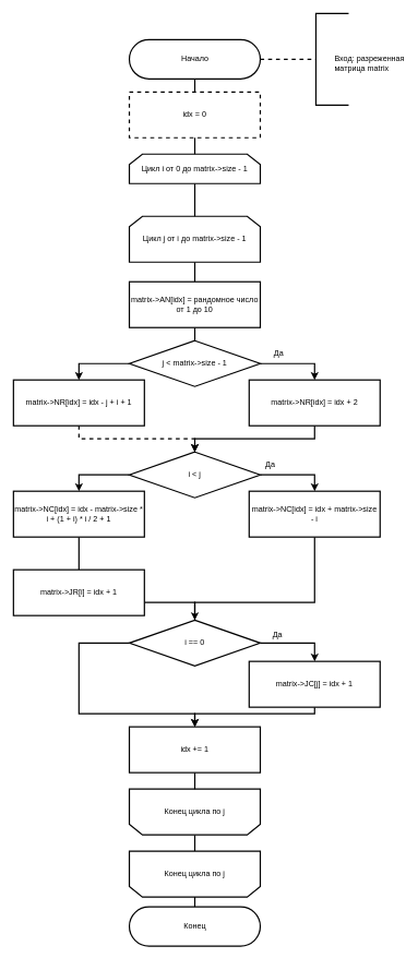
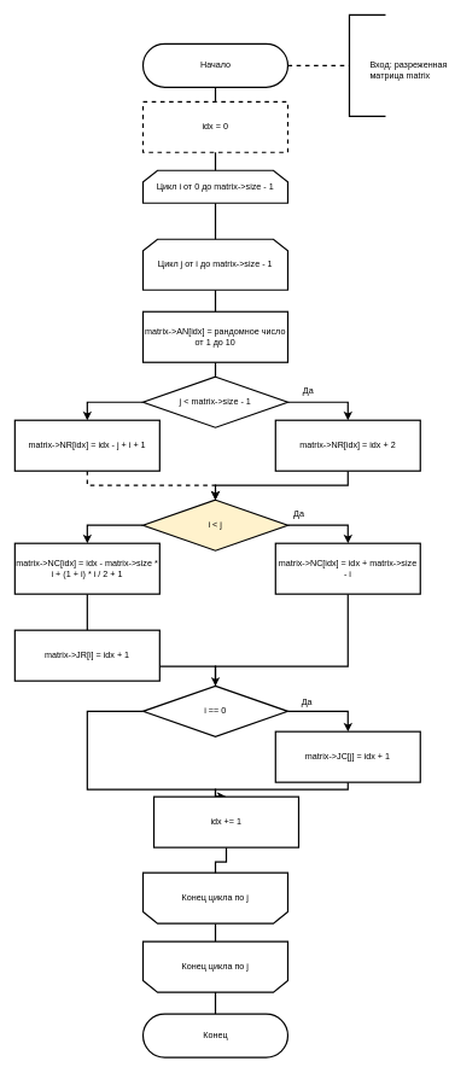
  <mxCell id="0" />
  <mxCell id="1" parent="0" />
  <mxCell id="2" style="edgeStyle=orthogonalEdgeStyle;rounded=0;orthogonalLoop=1;jettySize=auto;html=1;exitX=0.5;exitY=1;exitDx=0;exitDy=0;entryX=0.5;entryY=0;entryDx=0;entryDy=0;endArrow=none;endFill=0;strokeWidth=2;" edge="1" parent="1" source="3"><mxGeometry relative="1" as="geometry"><mxPoint x="297" y="339" as="targetPoint" /></mxGeometry></mxCell>
  <mxCell id="3" value="Цикл i от 0 до matrix-&amp;gt;size - 1" style="shape=loopLimit;whiteSpace=wrap;html=1;strokeWidth=2;" vertex="1" parent="1"><mxGeometry x="197" y="235" width="200" height="45" as="geometry" /></mxCell>
  <mxCell id="4" style="edgeStyle=orthogonalEdgeStyle;rounded=0;orthogonalLoop=1;jettySize=auto;html=1;strokeWidth=2;endArrow=classic;endFill=1;exitX=1;exitY=0.5;exitDx=0;exitDy=0;" edge="1" parent="1" source="6" target="8"><mxGeometry relative="1" as="geometry"><Array as="points"><mxPoint x="480" y="555" /></Array></mxGeometry></mxCell>
  <mxCell id="5" style="edgeStyle=orthogonalEdgeStyle;rounded=0;orthogonalLoop=1;jettySize=auto;html=1;strokeWidth=2;endArrow=classic;endFill=1;" edge="1" parent="1" source="6" target="32"><mxGeometry relative="1" as="geometry"><Array as="points"><mxPoint x="120" y="555" /></Array></mxGeometry></mxCell>
  <mxCell id="6" value="j &amp;lt; matrix-&amp;gt;size - 1" style="rhombus;whiteSpace=wrap;html=1;strokeWidth=2;" vertex="1" parent="1"><mxGeometry x="197" y="520" width="200" height="70" as="geometry" /></mxCell>
  <mxCell id="7" style="edgeStyle=orthogonalEdgeStyle;rounded=0;orthogonalLoop=1;jettySize=auto;html=1;strokeWidth=2;endArrow=classic;endFill=1;" edge="1" parent="1" source="8" target="11"><mxGeometry relative="1" as="geometry" /></mxCell>
  <mxCell id="8" value="&lt;font style=&quot;font-size: 12px&quot;&gt;matrix-&amp;gt;NR[idx] = idx + 2&lt;br&gt;&lt;/font&gt;" style="rounded=0;whiteSpace=wrap;html=1;strokeWidth=2;" vertex="1" parent="1"><mxGeometry x="380" y="580" width="200" height="70" as="geometry" /></mxCell>
  <mxCell id="9" style="edgeStyle=orthogonalEdgeStyle;rounded=0;orthogonalLoop=1;jettySize=auto;html=1;strokeWidth=2;endArrow=classic;endFill=1;exitX=1;exitY=0.5;exitDx=0;exitDy=0;entryX=0.5;entryY=0;entryDx=0;entryDy=0;" edge="1" parent="1" source="11" target="13"><mxGeometry relative="1" as="geometry"><Array as="points"><mxPoint x="480" y="725" /></Array><mxPoint x="460" y="847" as="targetPoint" /></mxGeometry></mxCell>
  <mxCell id="10" style="edgeStyle=orthogonalEdgeStyle;rounded=0;orthogonalLoop=1;jettySize=auto;html=1;entryX=0.5;entryY=0;entryDx=0;entryDy=0;strokeWidth=2;endArrow=classic;endFill=1;" edge="1" parent="1" source="11" target="34"><mxGeometry relative="1" as="geometry"><Array as="points"><mxPoint x="120" y="725" /></Array></mxGeometry></mxCell>
- <mxCell id="11" value="i &amp;lt; j" style="rhombus;whiteSpace=wrap;html=1;strokeWidth=2;" vertex="1" parent="1"><mxGeometry x="197" y="690" width="200" height="70" as="geometry" /></mxCell>
+ <mxCell id="11" value="i &amp;lt; j" style="rhombus;whiteSpace=wrap;html=1;strokeWidth=2;fillColor=#fff2cc;" vertex="1" parent="1"><mxGeometry x="197" y="690" width="200" height="70" as="geometry" /></mxCell>
  <mxCell id="12" style="edgeStyle=orthogonalEdgeStyle;rounded=0;orthogonalLoop=1;jettySize=auto;html=1;entryX=0.5;entryY=0;entryDx=0;entryDy=0;strokeWidth=2;endArrow=classic;endFill=1;" edge="1" parent="1" source="13" target="18"><mxGeometry relative="1" as="geometry"><Array as="points"><mxPoint x="480" y="920" /><mxPoint x="297" y="920" /></Array></mxGeometry></mxCell>
  <mxCell id="13" value="&lt;font style=&quot;font-size: 12px&quot;&gt;matrix-&amp;gt;NC[idx] = idx + matrix-&amp;gt;size - i&lt;br&gt;&lt;/font&gt;" style="rounded=0;whiteSpace=wrap;html=1;strokeWidth=2;" vertex="1" parent="1"><mxGeometry x="380" y="750" width="200" height="70" as="geometry" /></mxCell>
  <mxCell id="14" style="edgeStyle=orthogonalEdgeStyle;rounded=0;orthogonalLoop=1;jettySize=auto;html=1;strokeWidth=2;endArrow=none;endFill=0;" edge="1" parent="1" source="15" target="42"><mxGeometry relative="1" as="geometry" /></mxCell>
  <mxCell id="15" value="Конец цикла по j" style="shape=loopLimit;whiteSpace=wrap;html=1;strokeWidth=2;direction=west;" vertex="1" parent="1"><mxGeometry x="197" y="1205" width="200" height="70" as="geometry" /></mxCell>
  <mxCell id="16" style="edgeStyle=orthogonalEdgeStyle;rounded=0;orthogonalLoop=1;jettySize=auto;html=1;strokeWidth=2;endArrow=classic;endFill=1;exitX=1;exitY=0.5;exitDx=0;exitDy=0;entryX=0.5;entryY=0;entryDx=0;entryDy=0;" edge="1" parent="1" source="18" target="38"><mxGeometry relative="1" as="geometry"><Array as="points"><mxPoint x="480" y="982" /></Array><mxPoint x="450" y="1050" as="targetPoint" /></mxGeometry></mxCell>
  <mxCell id="17" style="edgeStyle=orthogonalEdgeStyle;rounded=0;orthogonalLoop=1;jettySize=auto;html=1;entryX=0.5;entryY=0;entryDx=0;entryDy=0;strokeWidth=2;endArrow=classic;endFill=1;" edge="1" parent="1" source="18" target="40"><mxGeometry relative="1" as="geometry"><Array as="points"><mxPoint x="120" y="982" /><mxPoint x="120" y="1090" /><mxPoint x="297" y="1090" /></Array></mxGeometry></mxCell>
  <mxCell id="18" value="i == 0" style="rhombus;whiteSpace=wrap;html=1;strokeWidth=2;" vertex="1" parent="1"><mxGeometry x="197" y="947" width="200" height="70" as="geometry" /></mxCell>
  <mxCell id="19" style="edgeStyle=orthogonalEdgeStyle;rounded=0;orthogonalLoop=1;jettySize=auto;html=1;entryX=0.5;entryY=0;entryDx=0;entryDy=0;strokeWidth=2;endArrow=none;endFill=0;" edge="1" parent="1" source="20" target="3"><mxGeometry relative="1" as="geometry" /></mxCell>
  <mxCell id="20" value="&lt;font style=&quot;font-size: 12px&quot;&gt;Начало&lt;/font&gt;" style="html=1;dashed=0;whitespace=wrap;shape=mxgraph.dfd.start;strokeWidth=2;" vertex="1" parent="1"><mxGeometry x="197" y="60" width="200" height="60" as="geometry" /></mxCell>
  <mxCell id="21" style="edgeStyle=orthogonalEdgeStyle;rounded=0;orthogonalLoop=1;jettySize=auto;html=1;entryX=0;entryY=0.5;entryDx=0;entryDy=0;entryPerimeter=0;endArrow=none;endFill=0;strokeWidth=2;dashed=1;exitX=1;exitY=0.5;exitDx=0;exitDy=0;exitPerimeter=0;" edge="1" parent="1" target="22"><mxGeometry relative="1" as="geometry"><mxPoint x="397" y="90" as="sourcePoint" /><Array as="points"><mxPoint x="417" y="90" /><mxPoint x="417" y="90" /></Array></mxGeometry></mxCell>
  <mxCell id="22" value="&lt;div&gt;&lt;span style=&quot;white-space: pre&quot;&gt;&#09;&lt;/span&gt;&lt;/div&gt;&lt;span style=&quot;white-space: pre&quot;&gt;&#09;&lt;/span&gt;Вход: разреженная&lt;br&gt;&lt;span style=&quot;white-space: pre;&quot;&gt;&#09;&lt;/span&gt;матрица matrix" style="strokeWidth=2;html=1;shape=mxgraph.flowchart.annotation_1;align=left;pointerEvents=1;" vertex="1" parent="1"><mxGeometry x="482" y="20" width="50" height="140" as="geometry" /></mxCell>
  <mxCell id="23" value="Да" style="text;html=1;align=center;verticalAlign=middle;resizable=0;points=[];autosize=1;strokeColor=none;" vertex="1" parent="1"><mxGeometry x="410" y="530" width="30" height="20" as="geometry" /></mxCell>
  <mxCell id="24" value="Да" style="text;html=1;align=center;verticalAlign=middle;resizable=0;points=[];autosize=1;strokeColor=none;" vertex="1" parent="1"><mxGeometry x="397" y="700" width="30" height="20" as="geometry" /></mxCell>
  <mxCell id="25" value="Да" style="text;html=1;align=center;verticalAlign=middle;resizable=0;points=[];autosize=1;strokeColor=none;" vertex="1" parent="1"><mxGeometry x="408" y="960" width="30" height="20" as="geometry" /></mxCell>
  <mxCell id="26" value="&lt;font style=&quot;font-size: 12px&quot;&gt;idx = 0&lt;br&gt;&lt;/font&gt;" style="rounded=0;whiteSpace=wrap;html=1;strokeWidth=2;dashed=1;" vertex="1" parent="1"><mxGeometry x="197" y="140" width="200" height="70" as="geometry" /></mxCell>
  <mxCell id="27" style="edgeStyle=orthogonalEdgeStyle;rounded=0;orthogonalLoop=1;jettySize=auto;html=1;endArrow=none;endFill=0;strokeWidth=2;" edge="1" parent="1" source="28" target="30"><mxGeometry relative="1" as="geometry" /></mxCell>
  <mxCell id="28" value="Цикл j от i до matrix-&amp;gt;size - 1" style="shape=loopLimit;whiteSpace=wrap;html=1;strokeWidth=2;" vertex="1" parent="1"><mxGeometry x="197" y="330" width="200" height="70" as="geometry" /></mxCell>
  <mxCell id="29" style="edgeStyle=orthogonalEdgeStyle;rounded=0;orthogonalLoop=1;jettySize=auto;html=1;entryX=0.5;entryY=0;entryDx=0;entryDy=0;strokeWidth=2;endArrow=none;endFill=0;" edge="1" parent="1" source="30" target="6"><mxGeometry relative="1" as="geometry" /></mxCell>
  <mxCell id="30" value="&lt;font style=&quot;font-size: 12px&quot;&gt;matrix-&amp;gt;AN[idx] = рандомное число от 1 до 10&lt;br&gt;&lt;/font&gt;" style="rounded=0;whiteSpace=wrap;html=1;strokeWidth=2;" vertex="1" parent="1"><mxGeometry x="197" y="430" width="200" height="70" as="geometry" /></mxCell>
  <mxCell id="31" style="edgeStyle=orthogonalEdgeStyle;rounded=0;orthogonalLoop=1;jettySize=auto;html=1;entryX=0.5;entryY=0;entryDx=0;entryDy=0;strokeWidth=2;endArrow=classic;endFill=1;dashed=1;" edge="1" parent="1" source="32" target="11"><mxGeometry relative="1" as="geometry" /></mxCell>
  <mxCell id="32" value="&lt;font style=&quot;font-size: 12px&quot;&gt;matrix-&amp;gt;NR[idx] = idx - j + i + 1&lt;br&gt;&lt;/font&gt;" style="rounded=0;whiteSpace=wrap;html=1;strokeWidth=2;" vertex="1" parent="1"><mxGeometry x="20" y="580" width="200" height="70" as="geometry" /></mxCell>
  <mxCell id="33" style="edgeStyle=orthogonalEdgeStyle;rounded=0;orthogonalLoop=1;jettySize=auto;html=1;strokeWidth=2;endArrow=none;endFill=0;" edge="1" parent="1" source="34" target="36"><mxGeometry relative="1" as="geometry" /></mxCell>
  <mxCell id="34" value="&lt;font style=&quot;font-size: 12px&quot;&gt;matrix-&amp;gt;NC[idx] = idx - matrix-&amp;gt;size * i + (1 + i) * i / 2 + 1&lt;br&gt;&lt;/font&gt;" style="rounded=0;whiteSpace=wrap;html=1;strokeWidth=2;" vertex="1" parent="1"><mxGeometry x="20" y="750" width="200" height="70" as="geometry" /></mxCell>
  <mxCell id="35" style="edgeStyle=orthogonalEdgeStyle;rounded=0;orthogonalLoop=1;jettySize=auto;html=1;entryX=0.5;entryY=0;entryDx=0;entryDy=0;strokeWidth=2;endArrow=none;endFill=0;" edge="1" parent="1" source="36" target="18"><mxGeometry relative="1" as="geometry"><Array as="points"><mxPoint x="120" y="920" /><mxPoint x="297" y="920" /></Array></mxGeometry></mxCell>
  <mxCell id="36" value="&lt;font style=&quot;font-size: 12px&quot;&gt;matrix-&amp;gt;JR[i] = idx + 1&lt;br&gt;&lt;/font&gt;" style="rounded=0;whiteSpace=wrap;html=1;strokeWidth=2;" vertex="1" parent="1"><mxGeometry x="20" y="870" width="200" height="70" as="geometry" /></mxCell>
  <mxCell id="37" style="edgeStyle=orthogonalEdgeStyle;rounded=0;orthogonalLoop=1;jettySize=auto;html=1;entryX=0.5;entryY=0;entryDx=0;entryDy=0;strokeWidth=2;endArrow=classic;endFill=1;" edge="1" parent="1" source="38" target="40"><mxGeometry relative="1" as="geometry"><Array as="points"><mxPoint x="480" y="1090" /><mxPoint x="297" y="1090" /></Array></mxGeometry></mxCell>
  <mxCell id="38" value="&lt;font style=&quot;font-size: 12px&quot;&gt;matrix-&amp;gt;JC[j] = idx + 1&lt;br&gt;&lt;/font&gt;" style="rounded=0;whiteSpace=wrap;html=1;strokeWidth=2;" vertex="1" parent="1"><mxGeometry x="380" y="1010" width="200" height="70" as="geometry" /></mxCell>
  <mxCell id="39" style="edgeStyle=orthogonalEdgeStyle;rounded=0;orthogonalLoop=1;jettySize=auto;html=1;strokeWidth=2;endArrow=none;endFill=0;" edge="1" parent="1" source="40" target="15"><mxGeometry relative="1" as="geometry" /></mxCell>
- <mxCell id="40" value="&lt;font style=&quot;font-size: 12px&quot;&gt;idx += 1&lt;br&gt;&lt;/font&gt;" style="rounded=0;whiteSpace=wrap;html=1;strokeWidth=2;" vertex="1" parent="1"><mxGeometry x="197" y="1110" width="200" height="70" as="geometry" /></mxCell>
+ <mxCell id="40" value="&lt;font style=&quot;font-size: 12px&quot;&gt;idx += 1&lt;br&gt;&lt;/font&gt;" style="rounded=0;whiteSpace=wrap;html=1;strokeWidth=2;" vertex="1" parent="1"><mxGeometry x="212" y="1100" width="200" height="70" as="geometry" /></mxCell>
  <mxCell id="41" value="" style="edgeStyle=orthogonalEdgeStyle;rounded=0;orthogonalLoop=1;jettySize=auto;html=1;strokeWidth=2;endArrow=none;endFill=0;" edge="1" parent="1" source="42" target="43"><mxGeometry relative="1" as="geometry" /></mxCell>
  <mxCell id="42" value="Конец цикла по j" style="shape=loopLimit;whiteSpace=wrap;html=1;strokeWidth=2;direction=west;" vertex="1" parent="1"><mxGeometry x="197" y="1300" width="200" height="70" as="geometry" /></mxCell>
- <mxCell id="43" value="&lt;font style=&quot;font-size: 12px&quot;&gt;Конец&lt;/font&gt;" style="html=1;dashed=0;whitespace=wrap;shape=mxgraph.dfd.start;strokeWidth=2;" vertex="1" parent="1"><mxGeometry x="197" y="1385" width="200" height="60" as="geometry" /></mxCell>
+ <mxCell id="43" value="&lt;font style=&quot;font-size: 12px&quot;&gt;Конец&lt;/font&gt;" style="html=1;dashed=0;whitespace=wrap;shape=mxgraph.dfd.start;strokeWidth=2;" vertex="1" parent="1"><mxGeometry x="197" y="1400" width="200" height="60" as="geometry" /></mxCell>
